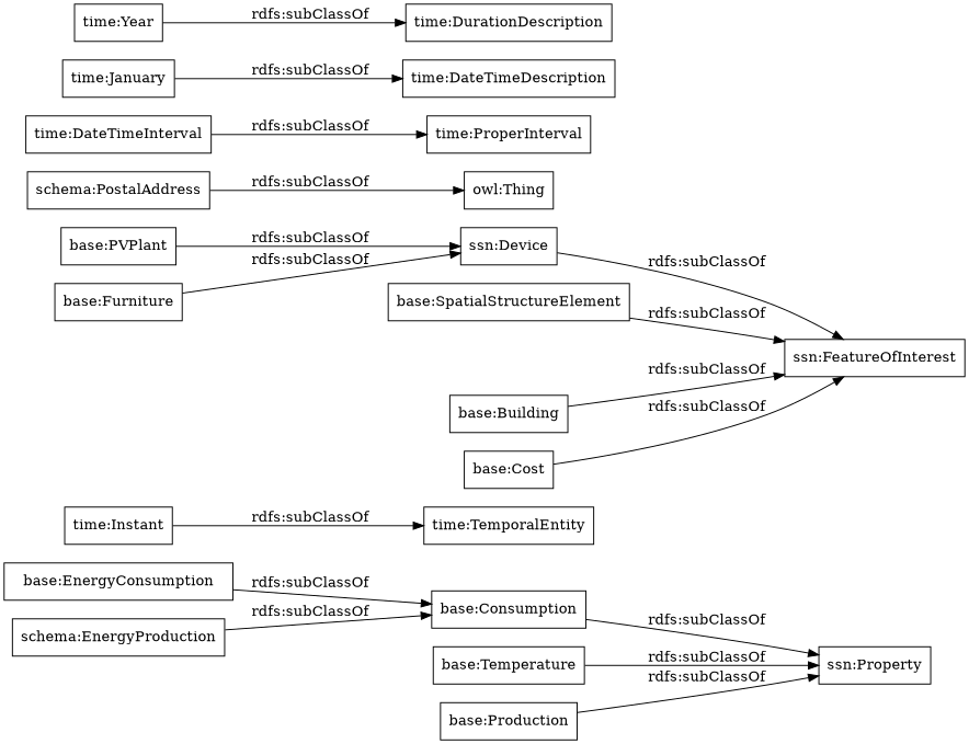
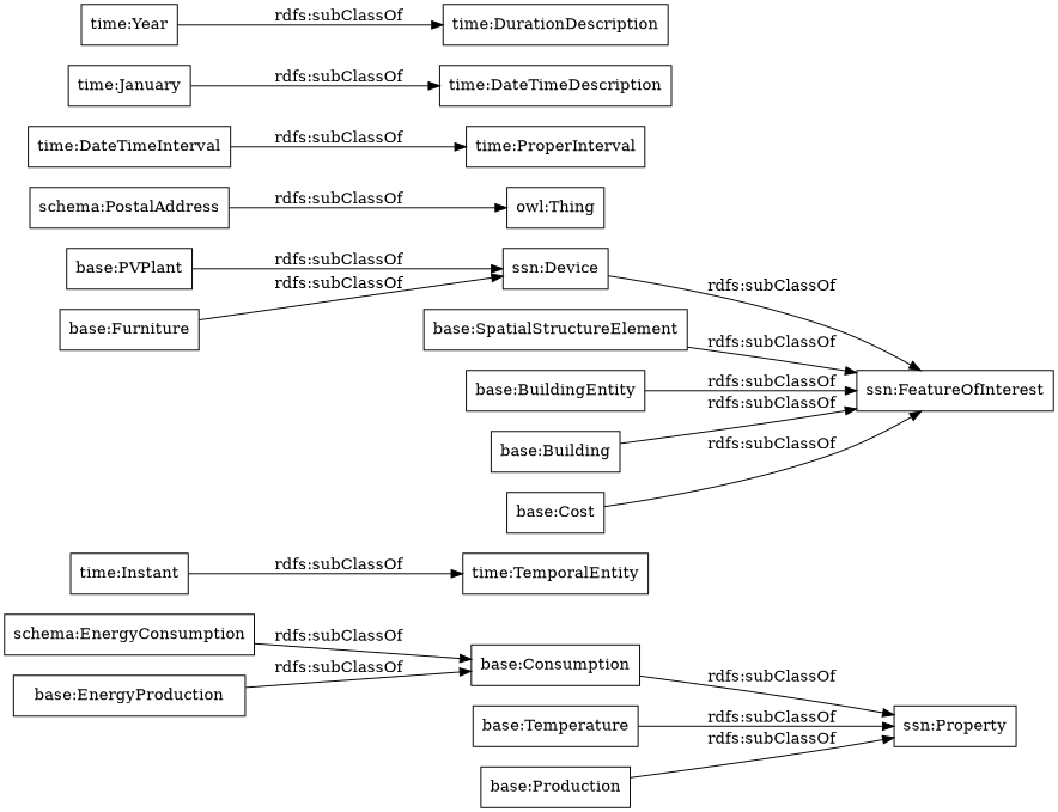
  digraph {
    rankdir=LR
    node [color=black shape=rectangle]
-   "base:EnergyConsumption"
+   "base:EnergyConsumption" [label="schema:EnergyConsumption"]
    "base:Consumption"
    "ssn:Property"
    "time:Instant"
    "time:TemporalEntity"
    "base:PVPlant"
    "ssn:Device"
    "ssn:FeatureOfInterest"
    "base:Temperature"
    "base:SpatialStructureElement"
+   "base:BuildingEntity"
    "schema:PostalAddress"
    "owl:Thing"
-   "base:EnergyProduction" [label="schema:EnergyProduction"]
+   "base:EnergyProduction"
    "base:Production"
    "base:Building"
    "base:Cost"
    "base:Furniture"
    "time:DateTimeInterval"
    "time:ProperInterval"
    "time:January"
    "time:DateTimeDescription"
    "time:Year"
    "time:DurationDescription"
    "base:EnergyConsumption" -> "base:Consumption" [label="rdfs:subClassOf"]
    "base:Consumption" -> "ssn:Property" [label="rdfs:subClassOf"]
    "time:Instant" -> "time:TemporalEntity" [label="rdfs:subClassOf"]
    "base:PVPlant" -> "ssn:Device" [label="rdfs:subClassOf"]
    "ssn:Device" -> "ssn:FeatureOfInterest" [label="rdfs:subClassOf"]
    "base:Temperature" -> "ssn:Property" [label="rdfs:subClassOf"]
    "base:SpatialStructureElement" -> "ssn:FeatureOfInterest" [label="rdfs:subClassOf"]
+   "base:BuildingEntity" -> "ssn:FeatureOfInterest" [label="rdfs:subClassOf"]
    "schema:PostalAddress" -> "owl:Thing" [label="rdfs:subClassOf"]
    "base:EnergyProduction" -> "base:Consumption" [label="rdfs:subClassOf"]
    "base:Production" -> "ssn:Property" [label="rdfs:subClassOf"]
    "base:Building" -> "ssn:FeatureOfInterest" [label="rdfs:subClassOf"]
    "base:Cost" -> "ssn:FeatureOfInterest" [label="rdfs:subClassOf"]
    "base:Furniture" -> "ssn:Device" [label="rdfs:subClassOf"]
    "time:DateTimeInterval" -> "time:ProperInterval" [label="rdfs:subClassOf"]
    "time:January" -> "time:DateTimeDescription" [label="rdfs:subClassOf"]
    "time:Year" -> "time:DurationDescription" [label="rdfs:subClassOf"]
  }
